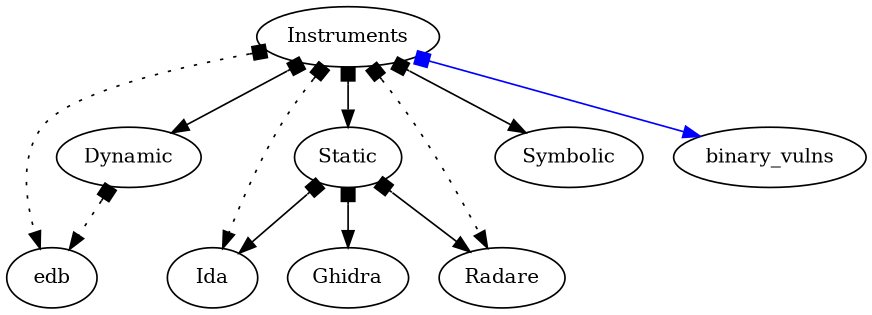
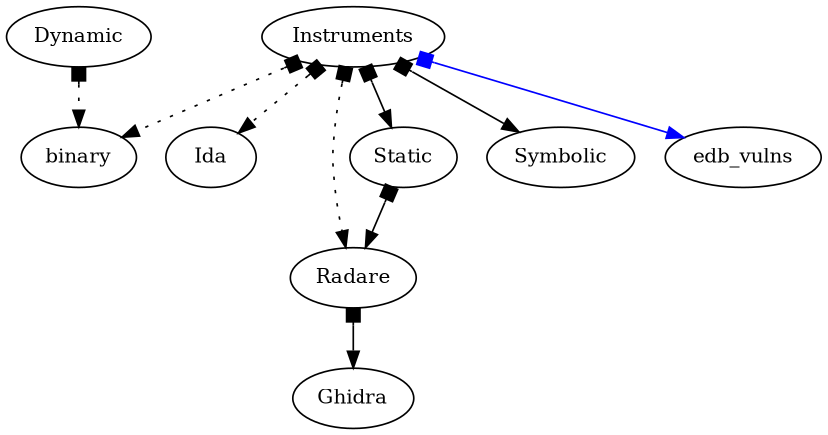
  digraph {
    node [color=black fontsize=12]
    edge [arrowhead=normal arrowtail=box color=black dir=both fontsize=12]
    Dynamic
-   edb
+   edb [label=binary]
    Instruments
    Ida
    Radare
    Static
    Symbolic
-   binary_vulns
+   binary_vulns [label=edb_vulns]
    Ghidra
    Dynamic -> edb [style=dotted]
-   Instruments -> Dynamic
    Instruments -> edb [style=dotted]
    Instruments -> Ida [style=dotted]
    Instruments -> Radare [style=dotted]
    Instruments -> Static
    Instruments -> Symbolic
    Instruments -> binary_vulns [color=blue]
-   Static -> Ida
    Static -> Radare
-   Static -> Ghidra
+   Radare -> Ghidra
  }
